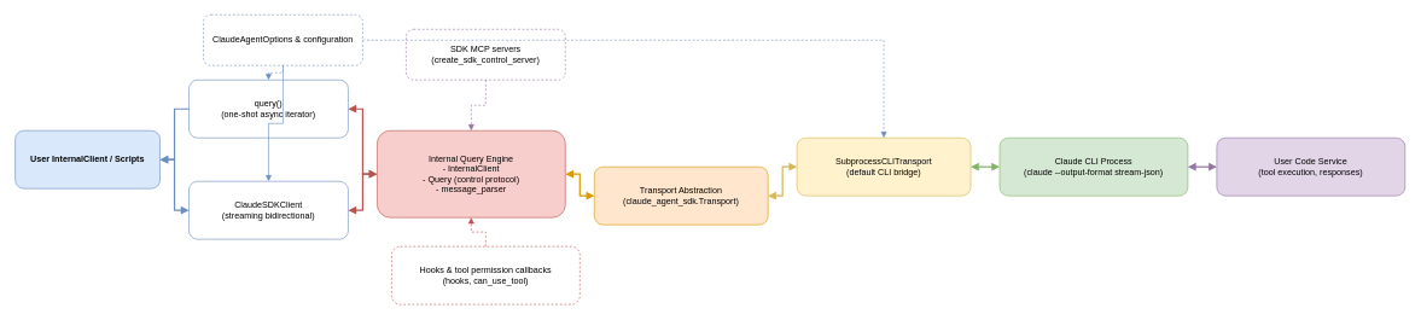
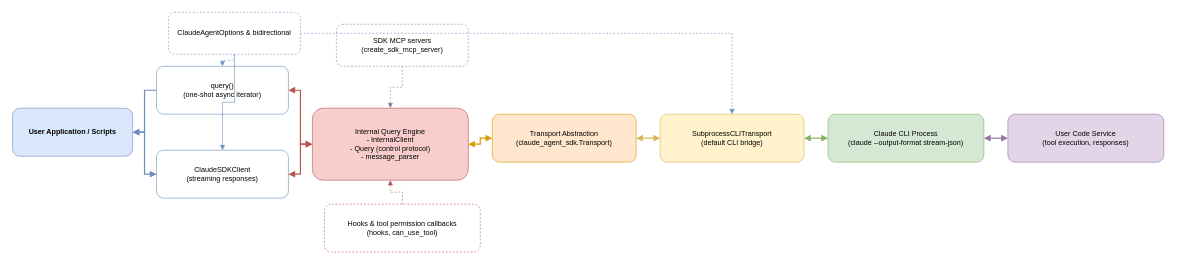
  <mxCell id="0" />
  <mxCell id="1" parent="0" />
- <mxCell id="2" value="User InternalClient / Scripts" style="rounded=1;whiteSpace=wrap;html=1;fillColor=#dae8fc;strokeColor=#6c8ebf;fontStyle=1" vertex="1" parent="1"><mxGeometry x="20" y="180" width="200" height="80" as="geometry" /></mxCell>
+ <mxCell id="2" value="User Application / Scripts" style="rounded=1;whiteSpace=wrap;html=1;fillColor=#dae8fc;strokeColor=#6c8ebf;fontStyle=1" vertex="1" parent="1"><mxGeometry x="20" y="180" width="200" height="80" as="geometry" /></mxCell>
  <mxCell id="3" value="query()&#10;(one-shot async iterator)" style="rounded=1;whiteSpace=wrap;html=1;fillColor=#ffffff;strokeColor=#6c8ebf" vertex="1" parent="1"><mxGeometry x="260" y="110" width="220" height="80" as="geometry" /></mxCell>
- <mxCell id="4" value="ClaudeSDKClient&#10;(streaming bidirectional)" style="rounded=1;whiteSpace=wrap;html=1;fillColor=#ffffff;strokeColor=#6c8ebf" vertex="1" parent="1"><mxGeometry x="260" y="250" width="220" height="80" as="geometry" /></mxCell>
+ <mxCell id="4" value="ClaudeSDKClient&#10;(streaming responses)" style="rounded=1;whiteSpace=wrap;html=1;fillColor=#ffffff;strokeColor=#6c8ebf" vertex="1" parent="1"><mxGeometry x="260" y="250" width="220" height="80" as="geometry" /></mxCell>
  <mxCell id="5" value="Internal Query Engine&#10;- InternalClient&#10;- Query (control protocol)&#10;- message_parser" style="rounded=1;whiteSpace=wrap;html=1;fillColor=#f8cecc;strokeColor=#b85450" vertex="1" parent="1"><mxGeometry x="520" y="180" width="260" height="120" as="geometry" /></mxCell>
- <mxCell id="6" value="Transport Abstraction&#10;(claude_agent_sdk.Transport)" style="rounded=1;whiteSpace=wrap;html=1;fillColor=#ffe6cc;strokeColor=#d79b00" vertex="1" parent="1"><mxGeometry x="820" y="230" width="240" height="80" as="geometry" /></mxCell>
+ <mxCell id="6" value="Transport Abstraction&#10;(claude_agent_sdk.Transport)" style="rounded=1;whiteSpace=wrap;html=1;fillColor=#ffe6cc;strokeColor=#d79b00" vertex="1" parent="1"><mxGeometry x="820" y="190" width="240" height="80" as="geometry" /></mxCell>
  <mxCell id="7" value="SubprocessCLITransport&#10;(default CLI bridge)" style="rounded=1;whiteSpace=wrap;html=1;fillColor=#fff2cc;strokeColor=#d6b656" vertex="1" parent="1"><mxGeometry x="1100" y="190" width="240" height="80" as="geometry" /></mxCell>
  <mxCell id="8" value="Claude CLI Process&#10;(claude --output-format stream-json)" style="rounded=1;whiteSpace=wrap;html=1;fillColor=#d5e8d4;strokeColor=#82b366" vertex="1" parent="1"><mxGeometry x="1380" y="190" width="260" height="80" as="geometry" /></mxCell>
  <mxCell id="9" value="User Code Service&#10;(tool execution, responses)" style="rounded=1;whiteSpace=wrap;html=1;fillColor=#e1d5e7;strokeColor=#9673a6" vertex="1" parent="1"><mxGeometry x="1680" y="190" width="260" height="80" as="geometry" /></mxCell>
- <mxCell id="10" value="ClaudeAgentOptions &amp; configuration" style="rounded=1;whiteSpace=wrap;html=1;fillColor=#ffffff;strokeColor=#6c8ebf;dashed=1" vertex="1" parent="1"><mxGeometry x="280" y="20" width="220" height="70" as="geometry" /></mxCell>
+ <mxCell id="10" value="ClaudeAgentOptions &amp; bidirectional" style="rounded=1;whiteSpace=wrap;html=1;fillColor=#ffffff;strokeColor=#6c8ebf;dashed=1" vertex="1" parent="1"><mxGeometry x="280" y="20" width="220" height="70" as="geometry" /></mxCell>
  <mxCell id="11" value="Hooks &amp; tool permission callbacks&#10;(hooks, can_use_tool)" style="rounded=1;whiteSpace=wrap;html=1;fillColor=#ffffff;strokeColor=#b85450;dashed=1" vertex="1" parent="1"><mxGeometry x="540" y="340" width="260" height="80" as="geometry" /></mxCell>
- <mxCell id="12" value="SDK MCP servers&#10;(create_sdk_control_server)" style="rounded=1;whiteSpace=wrap;html=1;fillColor=#ffffff;strokeColor=#9673a6;dashed=1" vertex="1" parent="1"><mxGeometry x="560" y="40" width="220" height="70" as="geometry" /></mxCell>
+ <mxCell id="12" value="SDK MCP servers&#10;(create_sdk_mcp_server)" style="rounded=1;whiteSpace=wrap;html=1;fillColor=#ffffff;strokeColor=#9673a6;dashed=1" vertex="1" parent="1"><mxGeometry x="560" y="40" width="220" height="70" as="geometry" /></mxCell>
  <mxCell id="13" style="edgeStyle=orthogonalEdgeStyle;rounded=0;html=1;strokeWidth=2;startArrow=block;endArrow=none;strokeColor=#6c8ebf;" parent="1" source="2" target="3" edge="1"><mxGeometry relative="1" as="geometry" /></mxCell>
  <mxCell id="14" style="edgeStyle=orthogonalEdgeStyle;rounded=0;html=1;strokeWidth=2;startArrow=block;endArrow=block;strokeColor=#6c8ebf" parent="1" source="2" target="4" edge="1"><mxGeometry relative="1" as="geometry" /></mxCell>
  <mxCell id="15" style="edgeStyle=orthogonalEdgeStyle;rounded=0;html=1;strokeWidth=2;startArrow=block;endArrow=block;strokeColor=#b85450" parent="1" source="3" target="5" edge="1"><mxGeometry relative="1" as="geometry" /></mxCell>
  <mxCell id="16" style="edgeStyle=orthogonalEdgeStyle;rounded=0;html=1;strokeWidth=2;startArrow=block;endArrow=block;strokeColor=#b85450" parent="1" source="4" target="5" edge="1"><mxGeometry relative="1" as="geometry" /></mxCell>
  <mxCell id="17" style="edgeStyle=orthogonalEdgeStyle;rounded=0;html=1;strokeWidth=2;startArrow=block;endArrow=block;strokeColor=#d79b00" parent="1" source="5" target="6" edge="1"><mxGeometry relative="1" as="geometry" /></mxCell>
  <mxCell id="18" style="edgeStyle=orthogonalEdgeStyle;rounded=0;html=1;strokeWidth=2;startArrow=block;endArrow=block;strokeColor=#d6b656" parent="1" source="6" target="7" edge="1"><mxGeometry relative="1" as="geometry" /></mxCell>
  <mxCell id="19" style="edgeStyle=orthogonalEdgeStyle;rounded=0;html=1;strokeWidth=2;startArrow=block;endArrow=block;strokeColor=#82b366" parent="1" source="7" target="8" edge="1"><mxGeometry relative="1" as="geometry" /></mxCell>
  <mxCell id="20" style="edgeStyle=orthogonalEdgeStyle;rounded=0;html=1;strokeWidth=2;startArrow=block;endArrow=block;strokeColor=#9673a6" parent="1" source="8" target="9" edge="1"><mxGeometry relative="1" as="geometry" /></mxCell>
  <mxCell id="21" style="edgeStyle=orthogonalEdgeStyle;rounded=0;html=1;strokeWidth=1;dashed=1;endArrow=block;strokeColor=#6c8ebf" parent="1" source="10" target="3" edge="1"><mxGeometry relative="1" as="geometry" /></mxCell>
  <mxCell id="22" style="edgeStyle=orthogonalEdgeStyle;rounded=0;html=1;strokeWidth=1;dashed=0;endArrow=block;strokeColor=#6c8ebf;" parent="1" source="10" target="4" edge="1"><mxGeometry relative="1" as="geometry" /></mxCell>
  <mxCell id="23" style="edgeStyle=orthogonalEdgeStyle;rounded=0;html=1;strokeWidth=1;dashed=1;endArrow=block;strokeColor=#6c8ebf" parent="1" source="10" target="7" edge="1"><mxGeometry relative="1" as="geometry" /></mxCell>
  <mxCell id="24" style="edgeStyle=orthogonalEdgeStyle;rounded=0;html=1;strokeWidth=1;dashed=1;endArrow=block;strokeColor=#b85450" parent="1" source="11" target="5" edge="1"><mxGeometry relative="1" as="geometry" /></mxCell>
  <mxCell id="25" style="edgeStyle=orthogonalEdgeStyle;rounded=0;html=1;strokeWidth=1;dashed=1;endArrow=block;strokeColor=#9673a6" parent="1" source="12" target="5" edge="1"><mxGeometry relative="1" as="geometry" /></mxCell>
